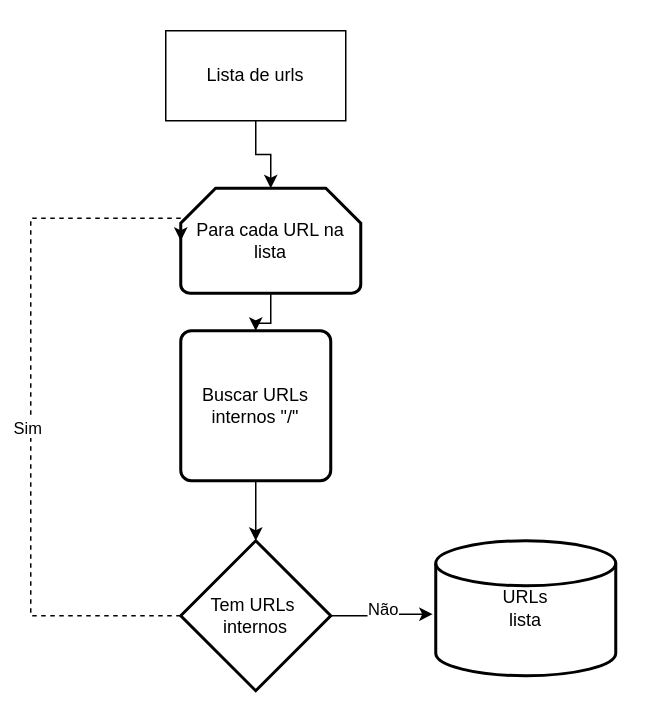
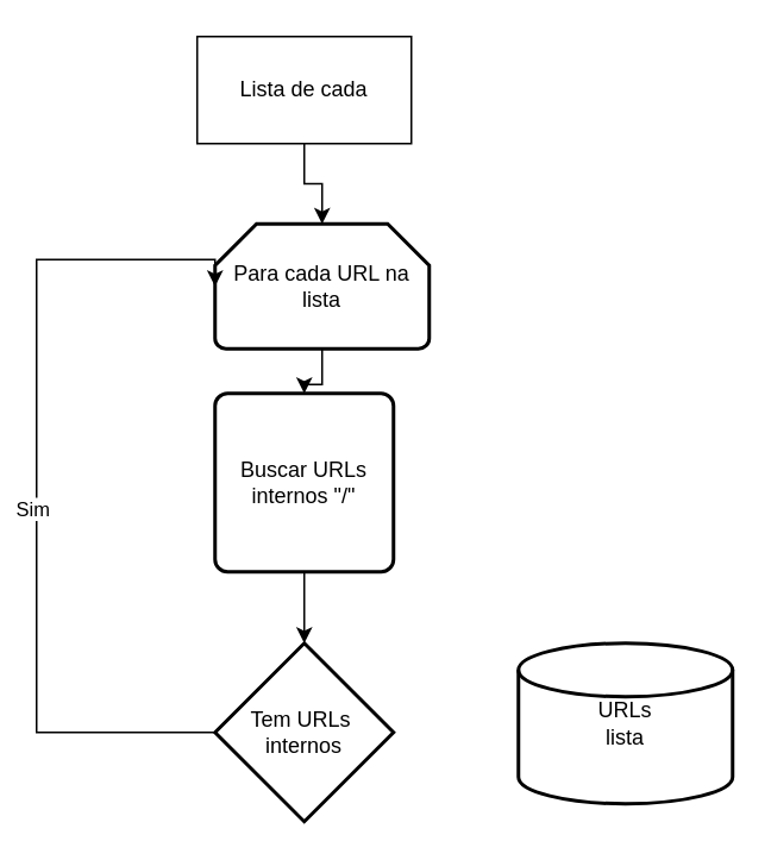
  <mxCell id="0" />
  <mxCell id="1" parent="0" />
  <mxCell id="2" value="" style="edgeStyle=orthogonalEdgeStyle;rounded=0;orthogonalLoop=1;jettySize=auto;html=1;" edge="1" parent="1" source="3" target="5"><mxGeometry relative="1" as="geometry" /></mxCell>
- <mxCell id="3" value="Lista de urls" style="rounded=0;whiteSpace=wrap;html=1;" vertex="1" parent="1"><mxGeometry x="110" y="20" width="120" height="60" as="geometry" /></mxCell>
+ <mxCell id="3" value="Lista de cada" style="rounded=0;whiteSpace=wrap;html=1;" vertex="1" parent="1"><mxGeometry x="110" y="20" width="120" height="60" as="geometry" /></mxCell>
  <mxCell id="4" value="URLs&lt;div&gt;lista&lt;/div&gt;" style="strokeWidth=2;html=1;shape=mxgraph.flowchart.database;whiteSpace=wrap;" vertex="1" parent="1"><mxGeometry x="290" y="360" width="120" height="90" as="geometry" /></mxCell>
  <mxCell id="5" value="Para cada URL na lista" style="strokeWidth=2;html=1;shape=mxgraph.flowchart.loop_limit;whiteSpace=wrap;" vertex="1" parent="1"><mxGeometry x="120" y="125" width="120" height="70" as="geometry" /></mxCell>
  <mxCell id="6" value="Tem URLs&amp;nbsp;&lt;div&gt;internos&lt;/div&gt;" style="strokeWidth=2;html=1;shape=mxgraph.flowchart.decision;whiteSpace=wrap;" vertex="1" parent="1"><mxGeometry x="120" y="360" width="100" height="100" as="geometry" /></mxCell>
  <mxCell id="7" style="edgeStyle=orthogonalEdgeStyle;rounded=0;orthogonalLoop=1;jettySize=auto;html=1;entryX=0.5;entryY=0;entryDx=0;entryDy=0;" edge="1" parent="1" source="5" target="8"><mxGeometry relative="1" as="geometry" /></mxCell>
  <mxCell id="8" value="Buscar URLs internos &quot;/&quot;" style="rounded=1;whiteSpace=wrap;html=1;absoluteArcSize=1;arcSize=14;strokeWidth=2;" vertex="1" parent="1"><mxGeometry x="120" y="220" width="100" height="100" as="geometry" /></mxCell>
  <mxCell id="9" style="edgeStyle=orthogonalEdgeStyle;rounded=0;orthogonalLoop=1;jettySize=auto;html=1;entryX=0.5;entryY=0;entryDx=0;entryDy=0;entryPerimeter=0;" edge="1" parent="1" source="8" target="6"><mxGeometry relative="1" as="geometry" /></mxCell>
- <mxCell id="10" style="edgeStyle=orthogonalEdgeStyle;rounded=0;orthogonalLoop=1;jettySize=auto;html=1;entryX=0;entryY=0.5;entryDx=0;entryDy=0;entryPerimeter=0;dashed=1;" edge="1" parent="1" source="6" target="5"><mxGeometry relative="1" as="geometry"><Array as="points"><mxPoint x="20" y="410" /><mxPoint x="20" y="145" /></Array></mxGeometry></mxCell>
+ <mxCell id="10" style="edgeStyle=orthogonalEdgeStyle;rounded=0;orthogonalLoop=1;jettySize=auto;html=1;entryX=0;entryY=0.5;entryDx=0;entryDy=0;entryPerimeter=0;" edge="1" parent="1" source="6" target="5"><mxGeometry relative="1" as="geometry"><Array as="points"><mxPoint x="20" y="410" /><mxPoint x="20" y="145" /></Array></mxGeometry></mxCell>
  <mxCell id="11" value="Sim" style="edgeLabel;html=1;align=center;verticalAlign=middle;resizable=0;points=[];" vertex="1" connectable="0" parent="10"><mxGeometry x="-0.057" y="3" relative="1" as="geometry"><mxPoint as="offset" /></mxGeometry></mxCell>
- <mxCell id="12" style="edgeStyle=orthogonalEdgeStyle;rounded=0;orthogonalLoop=1;jettySize=auto;html=1;entryX=-0.017;entryY=0.544;entryDx=0;entryDy=0;entryPerimeter=0;" edge="1" parent="1" source="6" target="4"><mxGeometry relative="1" as="geometry" /></mxCell>
- <mxCell id="13" value="Não&lt;div&gt;&lt;br&gt;&lt;/div&gt;" style="edgeLabel;html=1;align=center;verticalAlign=middle;resizable=0;points=[];" vertex="1" connectable="0" parent="12"><mxGeometry x="-0.006" y="-2" relative="1" as="geometry"><mxPoint as="offset" /></mxGeometry></mxCell>
